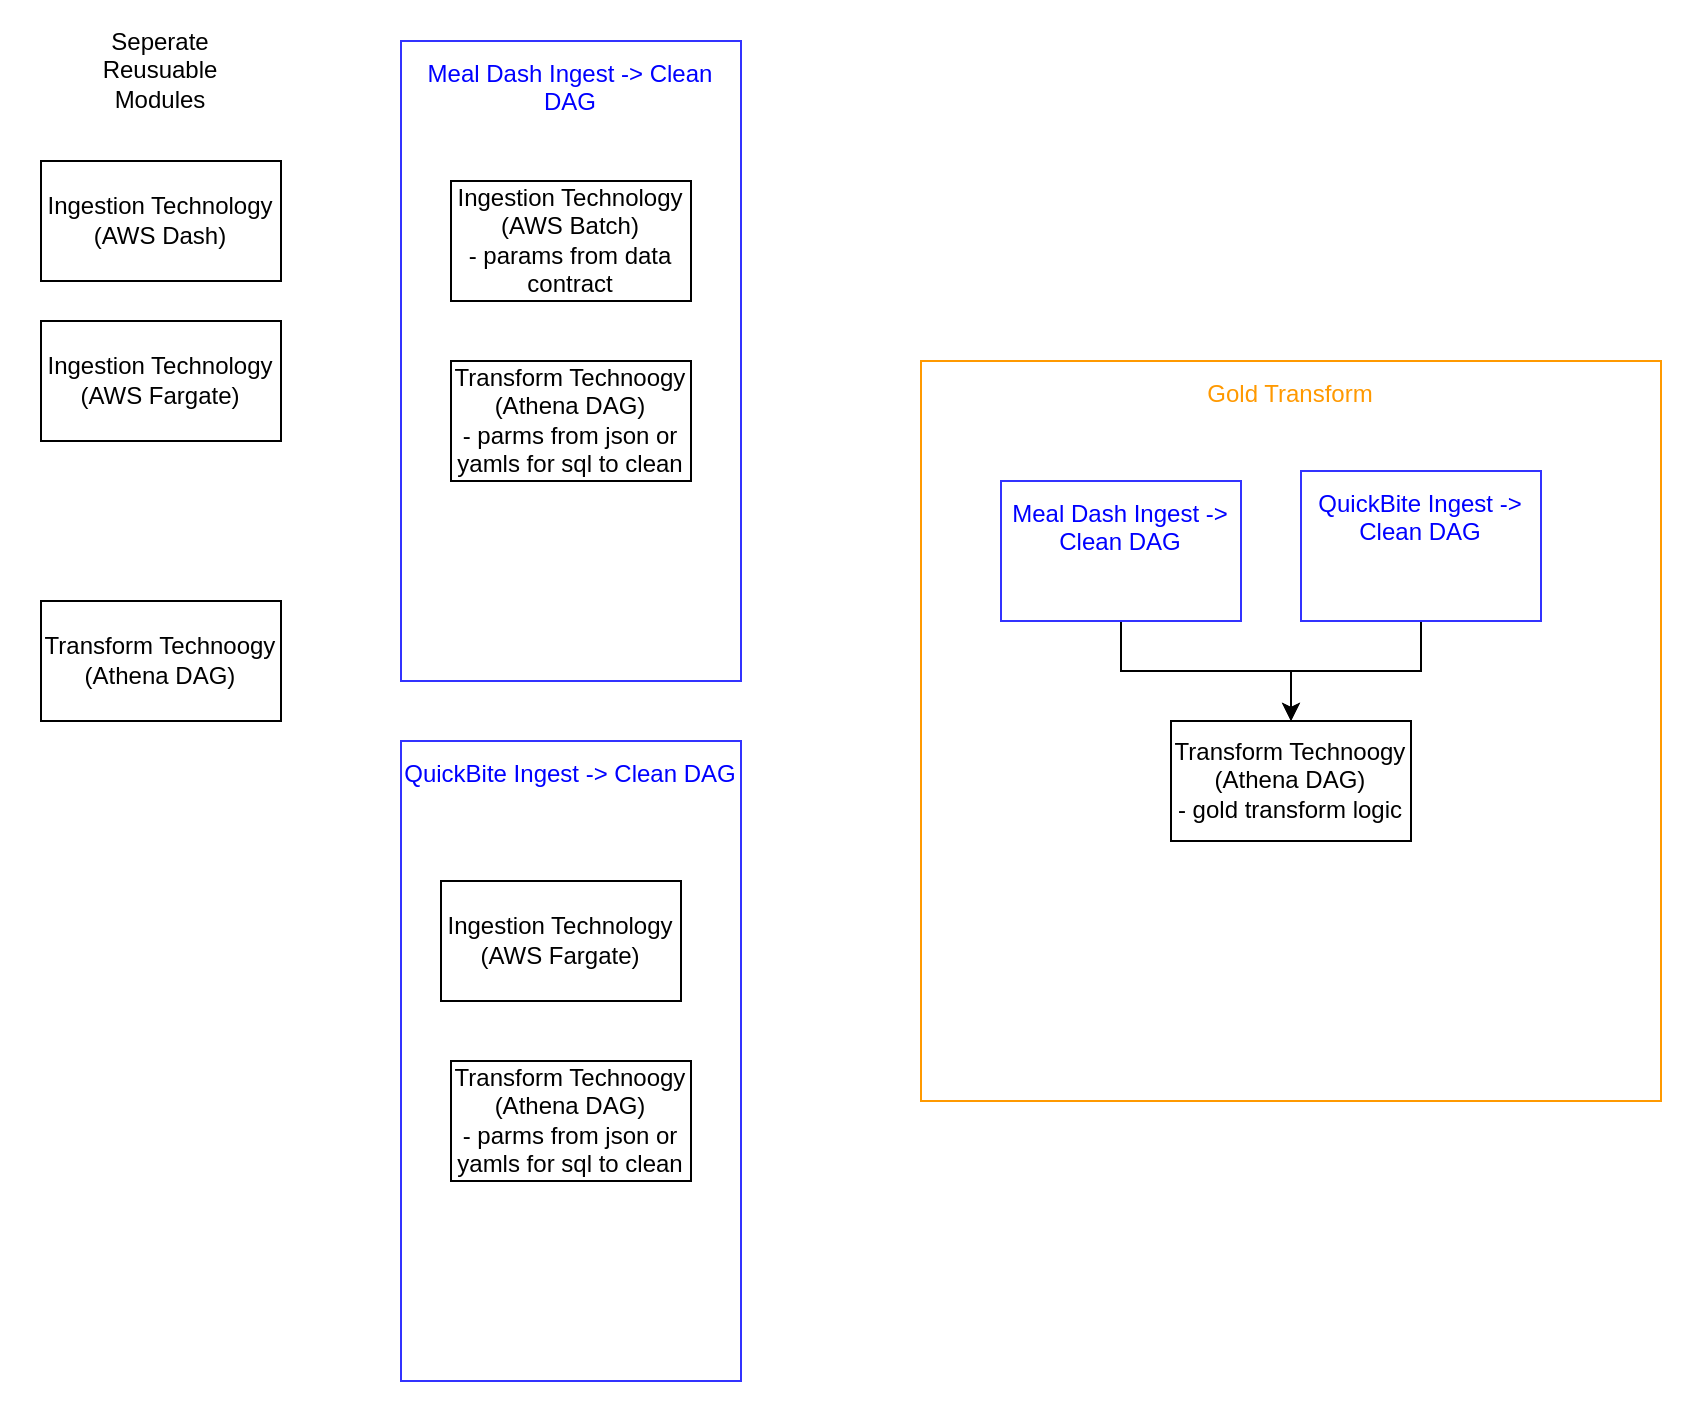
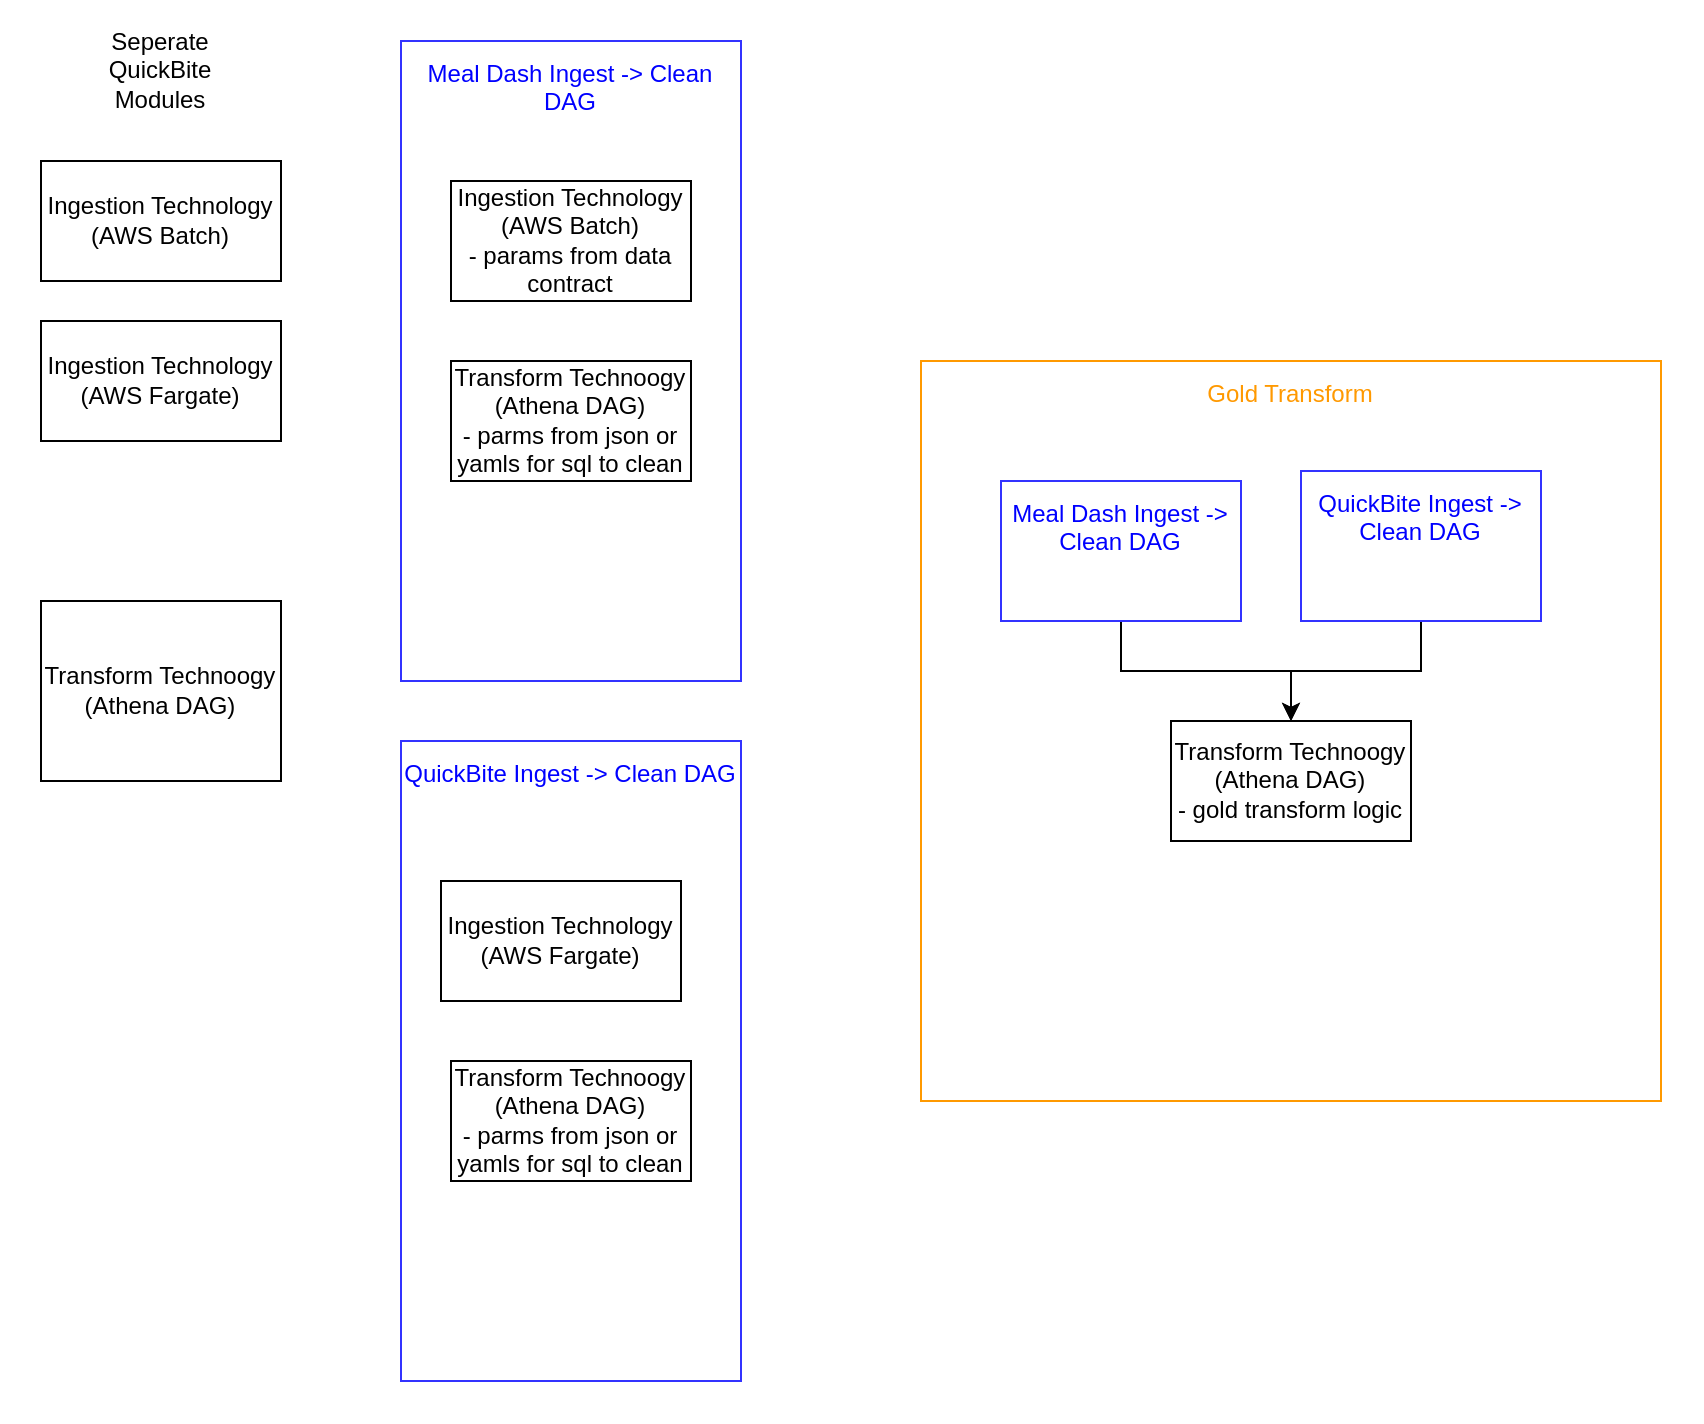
  <mxCell id="0" />
  <mxCell id="1" parent="0" />
  <mxCell id="2" value="&lt;font style=&quot;color: rgb(0, 0, 255);&quot;&gt;Meal Dash Ingest -&amp;gt; Clean DAG&lt;/font&gt;" style="outlineConnect=0;gradientColor=none;html=1;whiteSpace=wrap;fontSize=12;fontStyle=0;strokeColor=#3333FF;fillColor=none;verticalAlign=top;align=center;fontColor=#FF9900;dashed=0;spacingTop=3;" vertex="1" parent="1"><mxGeometry x="200" y="20" width="170" height="320" as="geometry" /></mxCell>
- <mxCell id="3" value="Ingestion Technology&lt;div&gt;(AWS Dash)&lt;/div&gt;" style="rounded=0;whiteSpace=wrap;html=1;" vertex="1" parent="1"><mxGeometry x="20" y="80" width="120" height="60" as="geometry" /></mxCell>
- <mxCell id="4" value="Transform Technoogy&lt;div&gt;(Athena DAG)&lt;/div&gt;" style="rounded=0;whiteSpace=wrap;html=1;" vertex="1" parent="1"><mxGeometry x="20" y="300" width="120" height="60" as="geometry" /></mxCell>
- <mxCell id="5" value="Seperate Reusuable Modules" style="text;html=1;whiteSpace=wrap;strokeColor=none;fillColor=none;align=center;verticalAlign=middle;rounded=0;" vertex="1" parent="1"><mxGeometry x="50" y="20" width="60" height="30" as="geometry" /></mxCell>
+ <mxCell id="3" value="Ingestion Technology&lt;div&gt;(AWS Batch)&lt;/div&gt;" style="rounded=0;whiteSpace=wrap;html=1;" vertex="1" parent="1"><mxGeometry x="20" y="80" width="120" height="60" as="geometry" /></mxCell>
+ <mxCell id="4" value="Transform Technoogy&lt;div&gt;(Athena DAG)&lt;/div&gt;" style="rounded=0;whiteSpace=wrap;html=1;" vertex="1" parent="1"><mxGeometry x="20" y="300" width="120" height="90" as="geometry" /></mxCell>
+ <mxCell id="5" value="Seperate QuickBite Modules" style="text;html=1;whiteSpace=wrap;strokeColor=none;fillColor=none;align=center;verticalAlign=middle;rounded=0;" vertex="1" parent="1"><mxGeometry x="50" y="20" width="60" height="30" as="geometry" /></mxCell>
  <mxCell id="6" value="Ingestion Technology&lt;div&gt;(AWS Batch)&lt;/div&gt;&lt;div&gt;- params from data contract&lt;/div&gt;" style="rounded=0;whiteSpace=wrap;html=1;" vertex="1" parent="1"><mxGeometry x="225" y="90" width="120" height="60" as="geometry" /></mxCell>
  <mxCell id="7" value="Transform Technoogy&lt;div&gt;(Athena DAG)&lt;/div&gt;&lt;div&gt;- parms from json or yamls for sql to clean&lt;/div&gt;" style="rounded=0;whiteSpace=wrap;html=1;" vertex="1" parent="1"><mxGeometry x="225" y="180" width="120" height="60" as="geometry" /></mxCell>
  <mxCell id="8" value="&lt;font style=&quot;color: rgb(0, 0, 255);&quot;&gt;QuickBite Ingest -&amp;gt; Clean DAG&lt;/font&gt;" style="outlineConnect=0;gradientColor=none;html=1;whiteSpace=wrap;fontSize=12;fontStyle=0;strokeColor=#3333FF;fillColor=none;verticalAlign=top;align=center;fontColor=#FF9900;dashed=0;spacingTop=3;" vertex="1" parent="1"><mxGeometry x="200" y="370" width="170" height="320" as="geometry" /></mxCell>
  <mxCell id="9" value="Transform Technoogy&lt;div&gt;(Athena DAG)&lt;/div&gt;&lt;div&gt;- parms from json or yamls for sql to clean&lt;/div&gt;" style="rounded=0;whiteSpace=wrap;html=1;" vertex="1" parent="1"><mxGeometry x="225" y="530" width="120" height="60" as="geometry" /></mxCell>
  <mxCell id="10" value="Ingestion Technology&lt;div&gt;(AWS Fargate)&lt;/div&gt;" style="rounded=0;whiteSpace=wrap;html=1;" vertex="1" parent="1"><mxGeometry x="20" y="160" width="120" height="60" as="geometry" /></mxCell>
  <mxCell id="11" value="Ingestion Technology&lt;div&gt;(AWS Fargate)&lt;/div&gt;" style="rounded=0;whiteSpace=wrap;html=1;" vertex="1" parent="1"><mxGeometry x="220" y="440" width="120" height="60" as="geometry" /></mxCell>
  <mxCell id="12" value="Gold Transform" style="outlineConnect=0;gradientColor=none;html=1;whiteSpace=wrap;fontSize=12;fontStyle=0;strokeColor=#FF9900;fillColor=none;verticalAlign=top;align=center;fontColor=#FF9900;dashed=0;spacingTop=3;" vertex="1" parent="1"><mxGeometry x="460" y="180" width="370" height="370" as="geometry" /></mxCell>
  <mxCell id="13" style="edgeStyle=orthogonalEdgeStyle;rounded=0;orthogonalLoop=1;jettySize=auto;html=1;" edge="1" parent="1" source="14" target="17"><mxGeometry relative="1" as="geometry" /></mxCell>
  <mxCell id="14" value="&lt;font style=&quot;color: rgb(0, 0, 255);&quot;&gt;Meal Dash Ingest -&amp;gt; Clean DAG&lt;/font&gt;" style="outlineConnect=0;gradientColor=none;html=1;whiteSpace=wrap;fontSize=12;fontStyle=0;strokeColor=#3333FF;fillColor=none;verticalAlign=top;align=center;fontColor=#FF9900;dashed=0;spacingTop=3;" vertex="1" parent="1"><mxGeometry x="500" y="240" width="120" height="70" as="geometry" /></mxCell>
  <mxCell id="15" style="edgeStyle=orthogonalEdgeStyle;rounded=0;orthogonalLoop=1;jettySize=auto;html=1;" edge="1" parent="1" source="16" target="17"><mxGeometry relative="1" as="geometry" /></mxCell>
  <mxCell id="16" value="&lt;font style=&quot;color: rgb(0, 0, 255);&quot;&gt;QuickBite Ingest -&amp;gt; Clean DAG&lt;/font&gt;" style="outlineConnect=0;gradientColor=none;html=1;whiteSpace=wrap;fontSize=12;fontStyle=0;strokeColor=#3333FF;fillColor=none;verticalAlign=top;align=center;fontColor=#FF9900;dashed=0;spacingTop=3;" vertex="1" parent="1"><mxGeometry x="650" y="235" width="120" height="75" as="geometry" /></mxCell>
  <mxCell id="17" value="Transform Technoogy&lt;div&gt;(Athena DAG)&lt;/div&gt;&lt;div&gt;- gold transform logic&lt;/div&gt;" style="rounded=0;whiteSpace=wrap;html=1;" vertex="1" parent="1"><mxGeometry x="585" y="360" width="120" height="60" as="geometry" /></mxCell>
